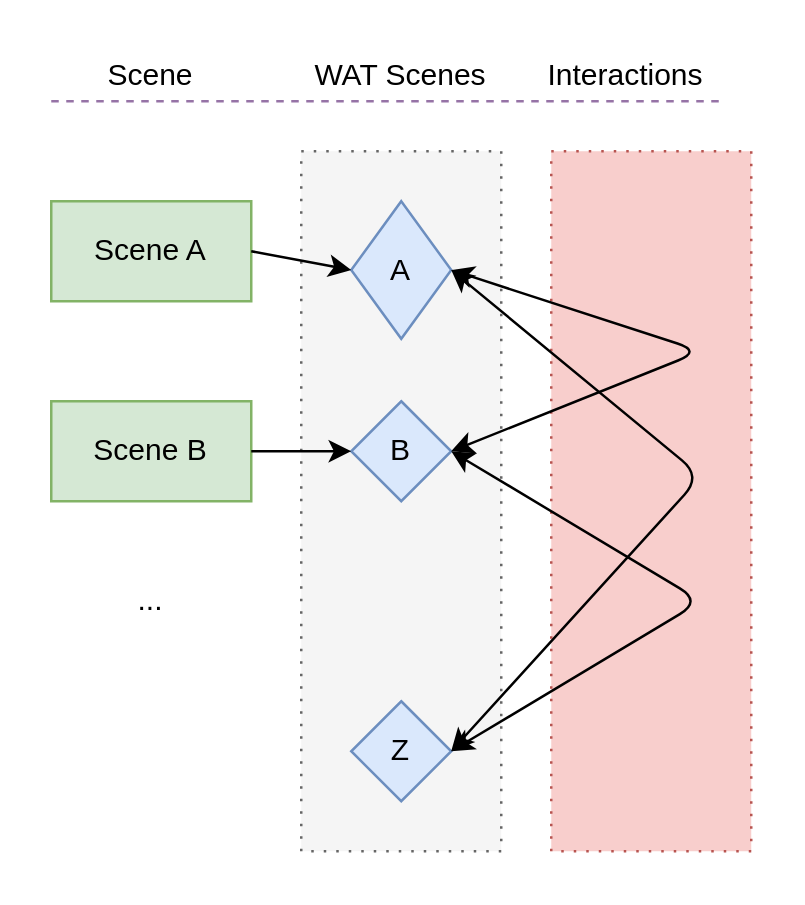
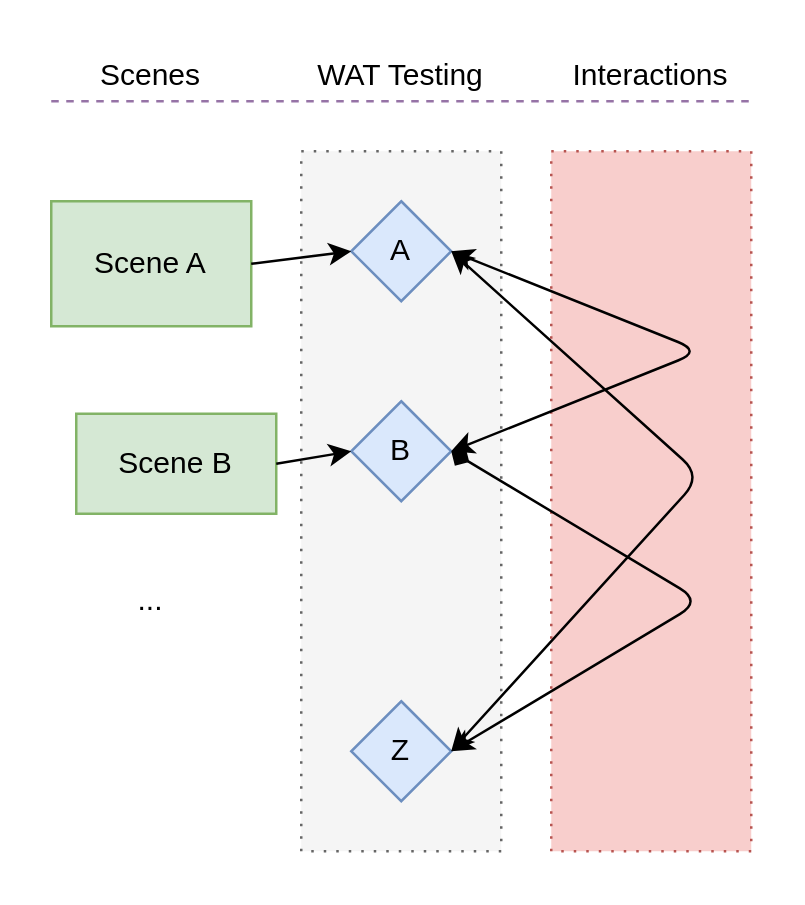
  <mxCell id="0" />
  <mxCell id="1" parent="0" />
  <mxCell id="2" value="" style="rounded=0;whiteSpace=wrap;html=1;dashed=1;fillColor=#f8cecc;strokeColor=#b85450;dashPattern=1 4;" vertex="1" parent="1"><mxGeometry x="220" y="60" width="80" height="280" as="geometry" /></mxCell>
  <mxCell id="3" value="" style="rounded=0;whiteSpace=wrap;html=1;dashed=1;fillColor=#f5f5f5;strokeColor=#666666;fontColor=#333333;dashPattern=1 4;" vertex="1" parent="1"><mxGeometry x="120" y="60" width="80" height="280" as="geometry" /></mxCell>
- <mxCell id="4" value="Scene A" style="rounded=0;whiteSpace=wrap;html=1;fillColor=#d5e8d4;strokeColor=#82b366;" vertex="1" parent="1"><mxGeometry x="20" y="80" width="80" height="40" as="geometry" /></mxCell>
- <mxCell id="5" value="Scene B" style="rounded=0;whiteSpace=wrap;html=1;fillColor=#d5e8d4;strokeColor=#82b366;" vertex="1" parent="1"><mxGeometry x="20" y="160" width="80" height="40" as="geometry" /></mxCell>
+ <mxCell id="4" value="Scene A" style="rounded=0;whiteSpace=wrap;html=1;fillColor=#d5e8d4;strokeColor=#82b366;" vertex="1" parent="1"><mxGeometry x="20" y="80" width="80" height="50" as="geometry" /></mxCell>
+ <mxCell id="5" value="Scene B" style="rounded=0;whiteSpace=wrap;html=1;fillColor=#d5e8d4;strokeColor=#82b366;" vertex="1" parent="1"><mxGeometry x="30" y="165" width="80" height="40" as="geometry" /></mxCell>
  <mxCell id="6" value="..." style="text;html=1;strokeColor=none;fillColor=none;align=center;verticalAlign=middle;whiteSpace=wrap;rounded=0;" vertex="1" parent="1"><mxGeometry x="40" y="230" width="40" height="20" as="geometry" /></mxCell>
  <mxCell id="7" value="B" style="rhombus;whiteSpace=wrap;html=1;fillColor=#dae8fc;strokeColor=#6c8ebf;" vertex="1" parent="1"><mxGeometry x="140" y="160" width="40" height="40" as="geometry" /></mxCell>
- <mxCell id="8" value="A" style="rhombus;whiteSpace=wrap;html=1;fillColor=#dae8fc;strokeColor=#6c8ebf;" vertex="1" parent="1"><mxGeometry x="140" y="80" width="40" height="55" as="geometry" /></mxCell>
+ <mxCell id="8" value="A" style="rhombus;whiteSpace=wrap;html=1;fillColor=#dae8fc;strokeColor=#6c8ebf;" vertex="1" parent="1"><mxGeometry x="140" y="80" width="40" height="40" as="geometry" /></mxCell>
  <mxCell id="9" value="Z" style="rhombus;whiteSpace=wrap;html=1;fillColor=#dae8fc;strokeColor=#6c8ebf;" vertex="1" parent="1"><mxGeometry x="140" y="280" width="40" height="40" as="geometry" /></mxCell>
  <mxCell id="10" value="" style="endArrow=classic;html=1;exitX=1;exitY=0.5;exitDx=0;exitDy=0;entryX=0;entryY=0.5;entryDx=0;entryDy=0;" edge="1" parent="1" source="4" target="8"><mxGeometry width="50" height="50" relative="1" as="geometry"><mxPoint x="100" y="230" as="sourcePoint" /><mxPoint x="138" y="101" as="targetPoint" /></mxGeometry></mxCell>
  <mxCell id="11" value="" style="endArrow=classic;html=1;entryX=0;entryY=0.5;entryDx=0;entryDy=0;exitX=1;exitY=0.5;exitDx=0;exitDy=0;" edge="1" parent="1" source="5" target="7"><mxGeometry width="50" height="50" relative="1" as="geometry"><mxPoint x="100" y="230" as="sourcePoint" /><mxPoint x="150" y="180" as="targetPoint" /></mxGeometry></mxCell>
- <mxCell id="12" value="WAT Scenes" style="text;html=1;strokeColor=none;fillColor=none;align=center;verticalAlign=middle;whiteSpace=wrap;rounded=0;dashed=1;" vertex="1" parent="1"><mxGeometry x="120" y="20" width="80" height="20" as="geometry" /></mxCell>
+ <mxCell id="12" value="WAT Testing" style="text;html=1;strokeColor=none;fillColor=none;align=center;verticalAlign=middle;whiteSpace=wrap;rounded=0;dashed=1;" vertex="1" parent="1"><mxGeometry x="120" y="20" width="80" height="20" as="geometry" /></mxCell>
  <mxCell id="13" value="" style="endArrow=none;dashed=1;html=1;fillColor=#e1d5e7;strokeColor=#9673a6;entryX=1;entryY=1;entryDx=0;entryDy=0;" edge="1" parent="1" target="17"><mxGeometry width="50" height="50" relative="1" as="geometry"><mxPoint x="20" y="40" as="sourcePoint" /><mxPoint x="380" y="40" as="targetPoint" /></mxGeometry></mxCell>
  <mxCell id="14" value="" style="endArrow=classic;startArrow=classic;html=1;strokeColor=#000000;exitX=1;exitY=0.5;exitDx=0;exitDy=0;entryX=1;entryY=0.5;entryDx=0;entryDy=0;" edge="1" parent="1" source="9" target="8"><mxGeometry width="50" height="50" relative="1" as="geometry"><mxPoint x="250" y="210" as="sourcePoint" /><mxPoint x="300" y="160" as="targetPoint" /><Array as="points"><mxPoint x="280" y="190" /></Array></mxGeometry></mxCell>
- <mxCell id="15" value="" style="endArrow=classic;startArrow=classic;html=1;strokeColor=#000000;exitX=1;exitY=0.5;exitDx=0;exitDy=0;entryX=1;entryY=0.5;entryDx=0;entryDy=0;" edge="1" parent="1" source="9" target="7"><mxGeometry width="50" height="50" relative="1" as="geometry"><mxPoint x="250" y="210" as="sourcePoint" /><mxPoint x="300" y="160" as="targetPoint" /><Array as="points"><mxPoint x="280" y="240" /></Array></mxGeometry></mxCell>
+ <mxCell id="15" value="" style="endArrow=diamond;startArrow=classic;html=1;strokeColor=#000000;exitX=1;exitY=0.5;exitDx=0;exitDy=0;entryX=1;entryY=0.5;entryDx=0;entryDy=0;" edge="1" parent="1" source="9" target="7"><mxGeometry width="50" height="50" relative="1" as="geometry"><mxPoint x="250" y="210" as="sourcePoint" /><mxPoint x="300" y="160" as="targetPoint" /><Array as="points"><mxPoint x="280" y="240" /></Array></mxGeometry></mxCell>
  <mxCell id="16" value="" style="endArrow=classic;startArrow=classic;html=1;strokeColor=#000000;entryX=1;entryY=0.5;entryDx=0;entryDy=0;exitX=1;exitY=0.5;exitDx=0;exitDy=0;" edge="1" parent="1" source="7" target="8"><mxGeometry width="50" height="50" relative="1" as="geometry"><mxPoint x="250" y="210" as="sourcePoint" /><mxPoint x="300" y="160" as="targetPoint" /><Array as="points"><mxPoint x="280" y="140" /></Array></mxGeometry></mxCell>
- <mxCell id="17" value="Interactions" style="text;html=1;strokeColor=none;fillColor=none;align=center;verticalAlign=middle;whiteSpace=wrap;rounded=0;dashed=1;dashPattern=1 4;" vertex="1" parent="1"><mxGeometry x="210" y="20" width="80" height="20" as="geometry" /></mxCell>
- <mxCell id="18" value="Scene" style="text;html=1;strokeColor=none;fillColor=none;align=center;verticalAlign=middle;whiteSpace=wrap;rounded=0;dashed=1;dashPattern=1 4;" vertex="1" parent="1"><mxGeometry x="20" y="20" width="80" height="20" as="geometry" /></mxCell>
+ <mxCell id="17" value="Interactions" style="text;html=1;strokeColor=none;fillColor=none;align=center;verticalAlign=middle;whiteSpace=wrap;rounded=0;dashed=1;dashPattern=1 4;" vertex="1" parent="1"><mxGeometry x="220" y="20" width="80" height="20" as="geometry" /></mxCell>
+ <mxCell id="18" value="Scenes" style="text;html=1;strokeColor=none;fillColor=none;align=center;verticalAlign=middle;whiteSpace=wrap;rounded=0;dashed=1;dashPattern=1 4;" vertex="1" parent="1"><mxGeometry x="20" y="20" width="80" height="20" as="geometry" /></mxCell>
